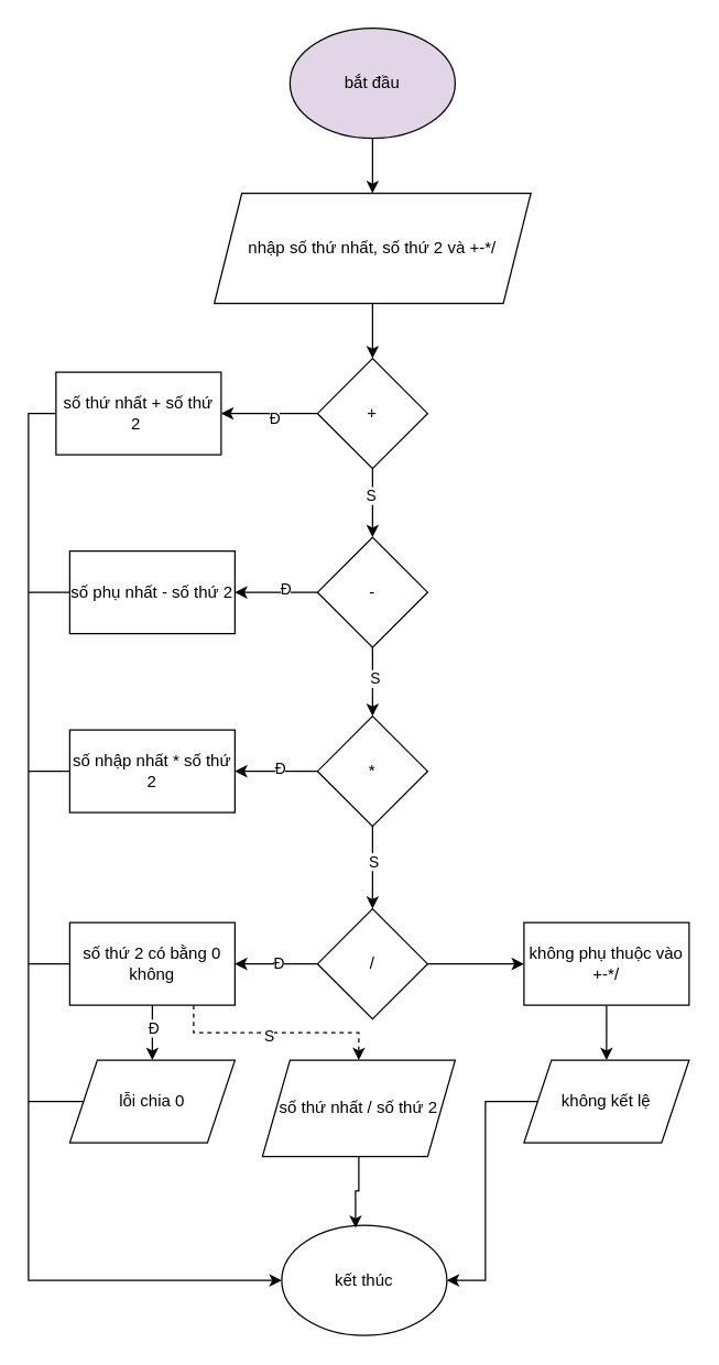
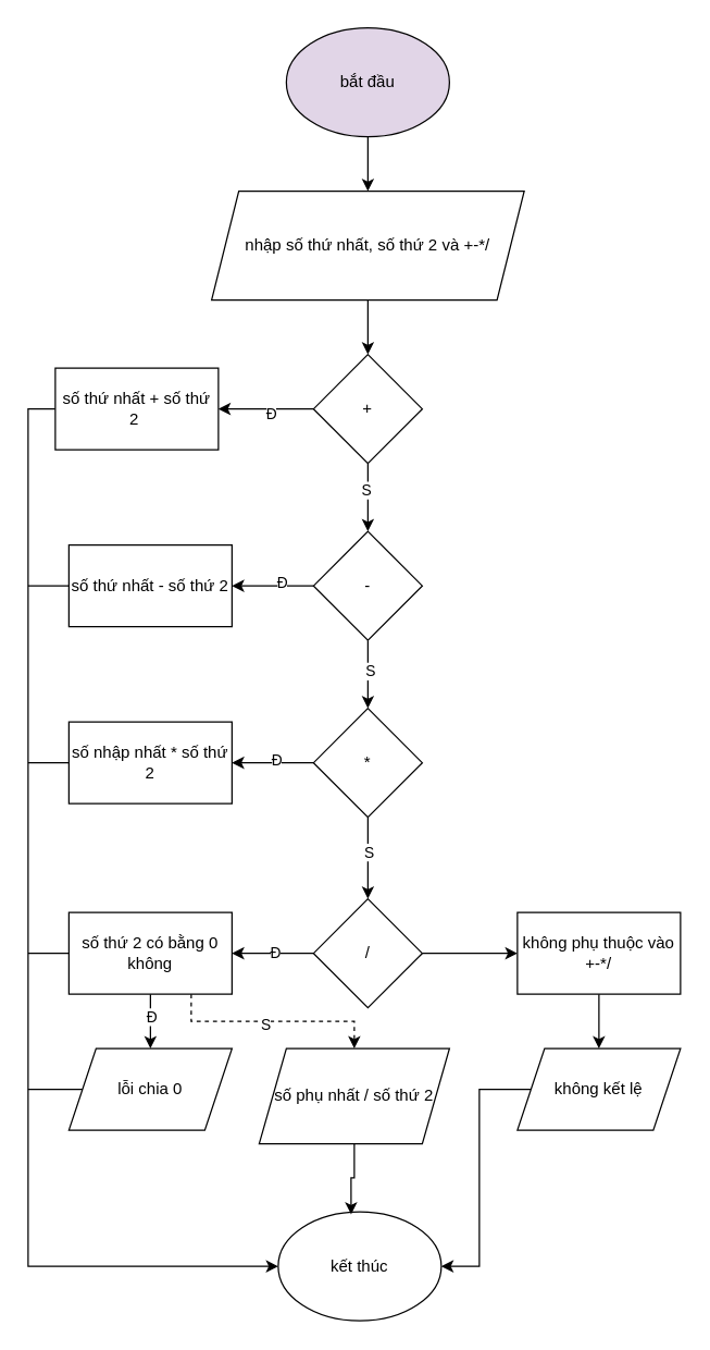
  <mxCell id="0" />
  <mxCell id="1" parent="0" />
  <mxCell id="2" style="edgeStyle=orthogonalEdgeStyle;rounded=0;orthogonalLoop=1;jettySize=auto;html=1;exitX=0.5;exitY=1;exitDx=0;exitDy=0;" edge="1" parent="1" source="3"><mxGeometry relative="1" as="geometry"><mxPoint x="270" y="140" as="targetPoint" /></mxGeometry></mxCell>
  <mxCell id="3" value="bắt đầu" style="ellipse;whiteSpace=wrap;html=1;fillColor=#e1d5e7;" vertex="1" parent="1"><mxGeometry x="210" y="20" width="120" height="80" as="geometry" /></mxCell>
  <mxCell id="4" style="edgeStyle=orthogonalEdgeStyle;rounded=0;orthogonalLoop=1;jettySize=auto;html=1;exitX=0.5;exitY=1;exitDx=0;exitDy=0;" edge="1" parent="1" source="5"><mxGeometry relative="1" as="geometry"><mxPoint x="270" y="260" as="targetPoint" /></mxGeometry></mxCell>
  <mxCell id="5" value="nhập số thứ nhất, số thứ 2 và +-*/" style="shape=parallelogram;perimeter=parallelogramPerimeter;whiteSpace=wrap;html=1;fixedSize=1;" vertex="1" parent="1"><mxGeometry x="155" y="140" width="230" height="80" as="geometry" /></mxCell>
  <mxCell id="6" style="edgeStyle=orthogonalEdgeStyle;rounded=0;orthogonalLoop=1;jettySize=auto;html=1;exitX=0;exitY=0.5;exitDx=0;exitDy=0;" edge="1" parent="1" source="10"><mxGeometry relative="1" as="geometry"><mxPoint x="160" y="300" as="targetPoint" /></mxGeometry></mxCell>
  <mxCell id="7" value="Đ" style="edgeLabel;html=1;align=center;verticalAlign=middle;resizable=0;points=[];" vertex="1" connectable="0" parent="6"><mxGeometry x="-0.097" y="3" relative="1" as="geometry"><mxPoint as="offset" /></mxGeometry></mxCell>
  <mxCell id="8" style="edgeStyle=orthogonalEdgeStyle;rounded=0;orthogonalLoop=1;jettySize=auto;html=1;exitX=0.5;exitY=1;exitDx=0;exitDy=0;" edge="1" parent="1" source="10"><mxGeometry relative="1" as="geometry"><mxPoint x="270" y="390" as="targetPoint" /></mxGeometry></mxCell>
  <mxCell id="9" value="S" style="edgeLabel;html=1;align=center;verticalAlign=middle;resizable=0;points=[];" vertex="1" connectable="0" parent="8"><mxGeometry x="-0.24" y="-2" relative="1" as="geometry"><mxPoint as="offset" /></mxGeometry></mxCell>
  <mxCell id="10" value="+" style="rhombus;whiteSpace=wrap;html=1;" vertex="1" parent="1"><mxGeometry x="230" y="260" width="80" height="80" as="geometry" /></mxCell>
  <mxCell id="11" style="edgeStyle=orthogonalEdgeStyle;rounded=0;orthogonalLoop=1;jettySize=auto;html=1;exitX=0;exitY=0.5;exitDx=0;exitDy=0;entryX=0;entryY=0.5;entryDx=0;entryDy=0;" edge="1" parent="1" source="12" target="40"><mxGeometry relative="1" as="geometry" /></mxCell>
  <mxCell id="12" value="số thứ nhất + số thứ 2&amp;nbsp;" style="rounded=0;whiteSpace=wrap;html=1;" vertex="1" parent="1"><mxGeometry x="40" y="270" width="120" height="60" as="geometry" /></mxCell>
  <mxCell id="13" style="edgeStyle=orthogonalEdgeStyle;rounded=0;orthogonalLoop=1;jettySize=auto;html=1;exitX=0;exitY=0.5;exitDx=0;exitDy=0;" edge="1" parent="1" source="17"><mxGeometry relative="1" as="geometry"><mxPoint x="170" y="430" as="targetPoint" /></mxGeometry></mxCell>
  <mxCell id="14" value="Đ" style="edgeLabel;html=1;align=center;verticalAlign=middle;resizable=0;points=[];" vertex="1" connectable="0" parent="13"><mxGeometry x="-0.213" y="-3" relative="1" as="geometry"><mxPoint as="offset" /></mxGeometry></mxCell>
  <mxCell id="15" style="edgeStyle=orthogonalEdgeStyle;rounded=0;orthogonalLoop=1;jettySize=auto;html=1;exitX=0.5;exitY=1;exitDx=0;exitDy=0;" edge="1" parent="1" source="17"><mxGeometry relative="1" as="geometry"><mxPoint x="270" y="520" as="targetPoint" /></mxGeometry></mxCell>
  <mxCell id="16" value="S" style="edgeLabel;html=1;align=center;verticalAlign=middle;resizable=0;points=[];" vertex="1" connectable="0" parent="15"><mxGeometry x="-0.12" y="1" relative="1" as="geometry"><mxPoint as="offset" /></mxGeometry></mxCell>
  <mxCell id="17" value="-" style="rhombus;whiteSpace=wrap;html=1;" vertex="1" parent="1"><mxGeometry x="230" y="390" width="80" height="80" as="geometry" /></mxCell>
- <mxCell id="18" value="số phụ nhất - số thứ 2" style="rounded=0;whiteSpace=wrap;html=1;" vertex="1" parent="1"><mxGeometry x="50" y="400" width="120" height="60" as="geometry" /></mxCell>
+ <mxCell id="18" value="số thứ nhất - số thứ 2" style="rounded=0;whiteSpace=wrap;html=1;" vertex="1" parent="1"><mxGeometry x="50" y="400" width="120" height="60" as="geometry" /></mxCell>
  <mxCell id="19" style="edgeStyle=orthogonalEdgeStyle;rounded=0;orthogonalLoop=1;jettySize=auto;html=1;exitX=0;exitY=0.5;exitDx=0;exitDy=0;" edge="1" parent="1" source="23"><mxGeometry relative="1" as="geometry"><mxPoint x="170" y="560" as="targetPoint" /></mxGeometry></mxCell>
  <mxCell id="20" value="Đ" style="edgeLabel;html=1;align=center;verticalAlign=middle;resizable=0;points=[];" vertex="1" connectable="0" parent="19"><mxGeometry x="-0.08" y="-3" relative="1" as="geometry"><mxPoint as="offset" /></mxGeometry></mxCell>
  <mxCell id="21" style="edgeStyle=orthogonalEdgeStyle;rounded=0;orthogonalLoop=1;jettySize=auto;html=1;exitX=0.5;exitY=1;exitDx=0;exitDy=0;" edge="1" parent="1" source="23"><mxGeometry relative="1" as="geometry"><mxPoint x="270" y="660" as="targetPoint" /></mxGeometry></mxCell>
  <mxCell id="22" value="S" style="edgeLabel;html=1;align=center;verticalAlign=middle;resizable=0;points=[];" vertex="1" connectable="0" parent="21"><mxGeometry x="-0.167" relative="1" as="geometry"><mxPoint as="offset" /></mxGeometry></mxCell>
  <mxCell id="23" value="*" style="rhombus;whiteSpace=wrap;html=1;" vertex="1" parent="1"><mxGeometry x="230" y="520" width="80" height="80" as="geometry" /></mxCell>
  <mxCell id="24" value="số nhập nhất * số thứ 2" style="rounded=0;whiteSpace=wrap;html=1;" vertex="1" parent="1"><mxGeometry x="50" y="530" width="120" height="60" as="geometry" /></mxCell>
  <mxCell id="25" style="edgeStyle=orthogonalEdgeStyle;rounded=0;orthogonalLoop=1;jettySize=auto;html=1;exitX=0;exitY=0.5;exitDx=0;exitDy=0;" edge="1" parent="1" source="28"><mxGeometry relative="1" as="geometry"><mxPoint x="170" y="700" as="targetPoint" /></mxGeometry></mxCell>
  <mxCell id="26" value="Đ" style="edgeLabel;html=1;align=center;verticalAlign=middle;resizable=0;points=[];" vertex="1" connectable="0" parent="25"><mxGeometry x="-0.047" y="-1" relative="1" as="geometry"><mxPoint as="offset" /></mxGeometry></mxCell>
  <mxCell id="27" style="edgeStyle=orthogonalEdgeStyle;rounded=0;orthogonalLoop=1;jettySize=auto;html=1;exitX=1;exitY=0.5;exitDx=0;exitDy=0;" edge="1" parent="1" source="28"><mxGeometry relative="1" as="geometry"><mxPoint x="380" y="700" as="targetPoint" /></mxGeometry></mxCell>
  <mxCell id="28" value="/" style="rhombus;whiteSpace=wrap;html=1;" vertex="1" parent="1"><mxGeometry x="230" y="660" width="80" height="80" as="geometry" /></mxCell>
  <mxCell id="29" style="edgeStyle=orthogonalEdgeStyle;rounded=0;orthogonalLoop=1;jettySize=auto;html=1;exitX=0.5;exitY=1;exitDx=0;exitDy=0;entryX=0.5;entryY=0;entryDx=0;entryDy=0;" edge="1" parent="1" source="33" target="34"><mxGeometry relative="1" as="geometry" /></mxCell>
  <mxCell id="30" value="Đ" style="edgeLabel;html=1;align=center;verticalAlign=middle;resizable=0;points=[];" vertex="1" connectable="0" parent="29"><mxGeometry x="-0.2" relative="1" as="geometry"><mxPoint as="offset" /></mxGeometry></mxCell>
  <mxCell id="31" style="edgeStyle=orthogonalEdgeStyle;rounded=0;orthogonalLoop=1;jettySize=auto;html=1;exitX=0.75;exitY=1;exitDx=0;exitDy=0;entryX=0.5;entryY=0;entryDx=0;entryDy=0;dashed=1;" edge="1" parent="1" source="33" target="35"><mxGeometry relative="1" as="geometry" /></mxCell>
  <mxCell id="32" value="S" style="edgeLabel;html=1;align=center;verticalAlign=middle;resizable=0;points=[];" vertex="1" connectable="0" parent="31"><mxGeometry x="-0.07" y="-2" relative="1" as="geometry"><mxPoint as="offset" /></mxGeometry></mxCell>
  <mxCell id="33" value="số thứ 2 có bằng 0 không" style="rounded=0;whiteSpace=wrap;html=1;" vertex="1" parent="1"><mxGeometry x="50" y="670" width="120" height="60" as="geometry" /></mxCell>
  <mxCell id="34" value="lỗi chia 0" style="shape=parallelogram;perimeter=parallelogramPerimeter;whiteSpace=wrap;html=1;fixedSize=1;" vertex="1" parent="1"><mxGeometry x="50" y="770" width="120" height="60" as="geometry" /></mxCell>
- <mxCell id="35" value="số thứ nhất / số thứ 2" style="shape=parallelogram;perimeter=parallelogramPerimeter;whiteSpace=wrap;html=1;fixedSize=1;" vertex="1" parent="1"><mxGeometry x="190" y="770" width="140" height="70" as="geometry" /></mxCell>
+ <mxCell id="35" value="số phụ nhất / số thứ 2" style="shape=parallelogram;perimeter=parallelogramPerimeter;whiteSpace=wrap;html=1;fixedSize=1;" vertex="1" parent="1"><mxGeometry x="190" y="770" width="140" height="70" as="geometry" /></mxCell>
  <mxCell id="36" style="edgeStyle=orthogonalEdgeStyle;rounded=0;orthogonalLoop=1;jettySize=auto;html=1;exitX=0.5;exitY=1;exitDx=0;exitDy=0;" edge="1" parent="1" source="37"><mxGeometry relative="1" as="geometry"><mxPoint x="440" y="770" as="targetPoint" /></mxGeometry></mxCell>
  <mxCell id="37" value="không phụ thuộc vào +-*/" style="rounded=0;whiteSpace=wrap;html=1;" vertex="1" parent="1"><mxGeometry x="380" y="670" width="120" height="60" as="geometry" /></mxCell>
  <mxCell id="38" style="edgeStyle=orthogonalEdgeStyle;rounded=0;orthogonalLoop=1;jettySize=auto;html=1;entryX=1;entryY=0.5;entryDx=0;entryDy=0;" edge="1" parent="1" source="39" target="40"><mxGeometry relative="1" as="geometry" /></mxCell>
  <mxCell id="39" value="không kết lệ" style="shape=parallelogram;perimeter=parallelogramPerimeter;whiteSpace=wrap;html=1;fixedSize=1;" vertex="1" parent="1"><mxGeometry x="380" y="770" width="120" height="60" as="geometry" /></mxCell>
  <mxCell id="40" value="kết thúc" style="ellipse;whiteSpace=wrap;html=1;" vertex="1" parent="1"><mxGeometry x="204" y="890" width="120" height="80" as="geometry" /></mxCell>
  <mxCell id="41" value="" style="endArrow=none;html=1;rounded=0;exitX=0;exitY=0.5;exitDx=0;exitDy=0;" edge="1" parent="1" source="18"><mxGeometry width="50" height="50" relative="1" as="geometry"><mxPoint x="240" y="720" as="sourcePoint" /><mxPoint x="20" y="430" as="targetPoint" /></mxGeometry></mxCell>
  <mxCell id="42" value="" style="endArrow=none;html=1;rounded=0;exitX=0;exitY=0.5;exitDx=0;exitDy=0;" edge="1" parent="1" source="24"><mxGeometry width="50" height="50" relative="1" as="geometry"><mxPoint x="240" y="720" as="sourcePoint" /><mxPoint x="20" y="560" as="targetPoint" /></mxGeometry></mxCell>
  <mxCell id="43" value="" style="endArrow=none;html=1;rounded=0;exitX=0;exitY=0.5;exitDx=0;exitDy=0;" edge="1" parent="1" source="33"><mxGeometry width="50" height="50" relative="1" as="geometry"><mxPoint x="240" y="720" as="sourcePoint" /><mxPoint x="20" y="700" as="targetPoint" /></mxGeometry></mxCell>
  <mxCell id="44" value="" style="endArrow=none;html=1;rounded=0;exitX=0;exitY=0.5;exitDx=0;exitDy=0;" edge="1" parent="1" source="34"><mxGeometry width="50" height="50" relative="1" as="geometry"><mxPoint x="240" y="720" as="sourcePoint" /><mxPoint x="20" y="800" as="targetPoint" /></mxGeometry></mxCell>
  <mxCell id="45" style="edgeStyle=orthogonalEdgeStyle;rounded=0;orthogonalLoop=1;jettySize=auto;html=1;exitX=0.5;exitY=1;exitDx=0;exitDy=0;entryX=0.447;entryY=0.023;entryDx=0;entryDy=0;entryPerimeter=0;" edge="1" parent="1" source="35" target="40"><mxGeometry relative="1" as="geometry" /></mxCell>
